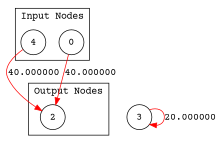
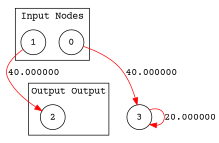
  digraph {
    fontname="Courier Prime"
    rankdir=TB
    node [fontname="Courier Prime" shape=circle]
    edge [color=red fontname="Courier Prime" weight=40.000000]
    2
    0
-   1 [label=4]
+   1
    3
    subgraph cluster_1 {
-     label="Output Nodes"
+     label="Output Output"
      2
    }
    subgraph cluster_2 {
      label="Input Nodes"
      0
      1
    }
-   0 -> 2 [label=40.000000]
+   0 -> 3 [label=40.000000]
    1 -> 2 [label=40.000000]
    3 -> 3 [label=20.000000 weight=20.000000]
  }
